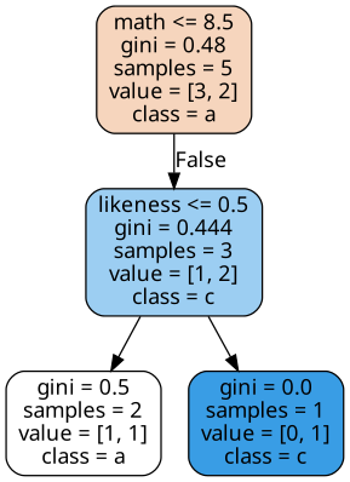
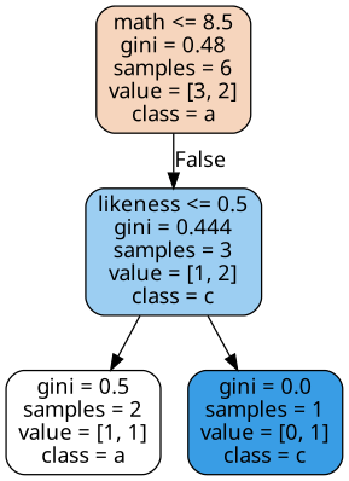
  digraph {
    fontname="Noto Sans"
    node [color=black fontname="Noto Sans" shape=box style="filled, rounded"]
    edge [fontname="Noto Sans"]
-   n1 [fillcolor="#f6d5bd" label="math <= 8.5\ngini = 0.48\nsamples = 5\nvalue = [3, 2]\nclass = a"]
+   n1 [fillcolor="#f6d5bd" label="math <= 8.5\ngini = 0.48\nsamples = 6\nvalue = [3, 2]\nclass = a"]
    n2 [fillcolor="#9ccef2" label="likeness <= 0.5\ngini = 0.444\nsamples = 3\nvalue = [1, 2]\nclass = c"]
    n3 [fillcolor="#ffffff" label="gini = 0.5\nsamples = 2\nvalue = [1, 1]\nclass = a"]
    n4 [fillcolor="#399de5" label="gini = 0.0\nsamples = 1\nvalue = [0, 1]\nclass = c"]
    n1 -> n2 [headlabel=False labelangle=-45 labeldistance=2.5]
    n2 -> n3
    n2 -> n4
  }
